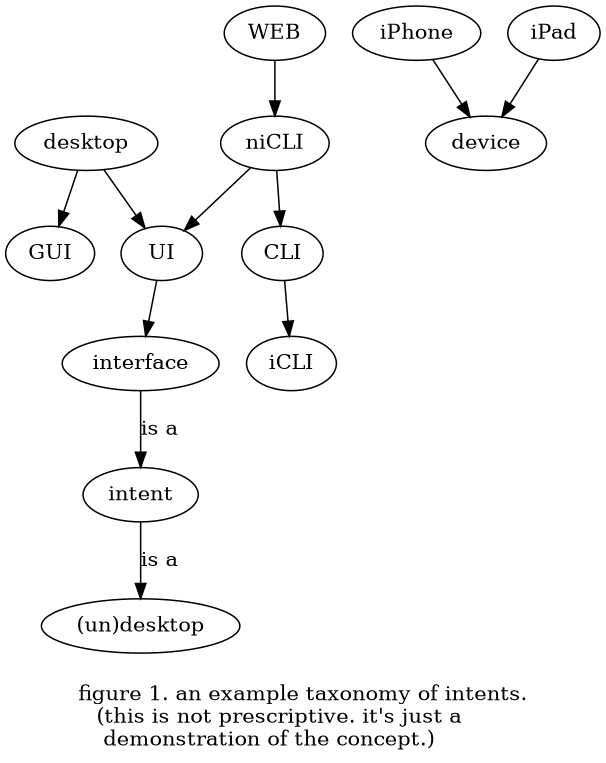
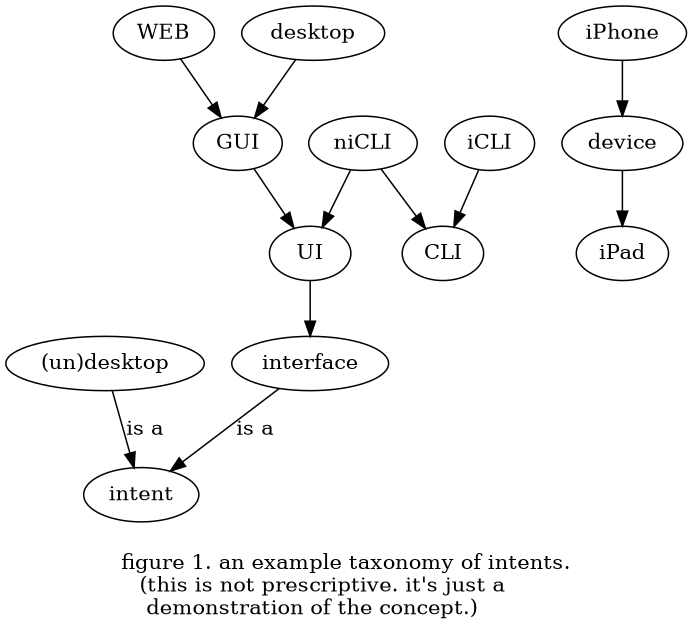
  digraph {
    label="\nfigure 1. an example taxonomy of intents.\n(this is not prescriptive. it's just a       \ndemonstration of the concept.)          "
    n1 [label="(un)desktop"]
    intent
    interface
    UI
    GUI
    WEB
    desktop
    iPhone
    device
    iPad
    niCLI
    CLI
    iCLI
-   intent -> n1 [label="is a"]
+   n1 -> intent [label="is a"]
    interface -> intent [label="is a"]
    UI -> interface
-   desktop -> UI
-   WEB -> niCLI
+   GUI -> UI
+   WEB -> GUI
    desktop -> GUI
    iPhone -> device
-   iPad -> device
+   device -> iPad
    niCLI -> UI
    niCLI -> CLI
-   CLI -> iCLI
+   iCLI -> CLI
  }
